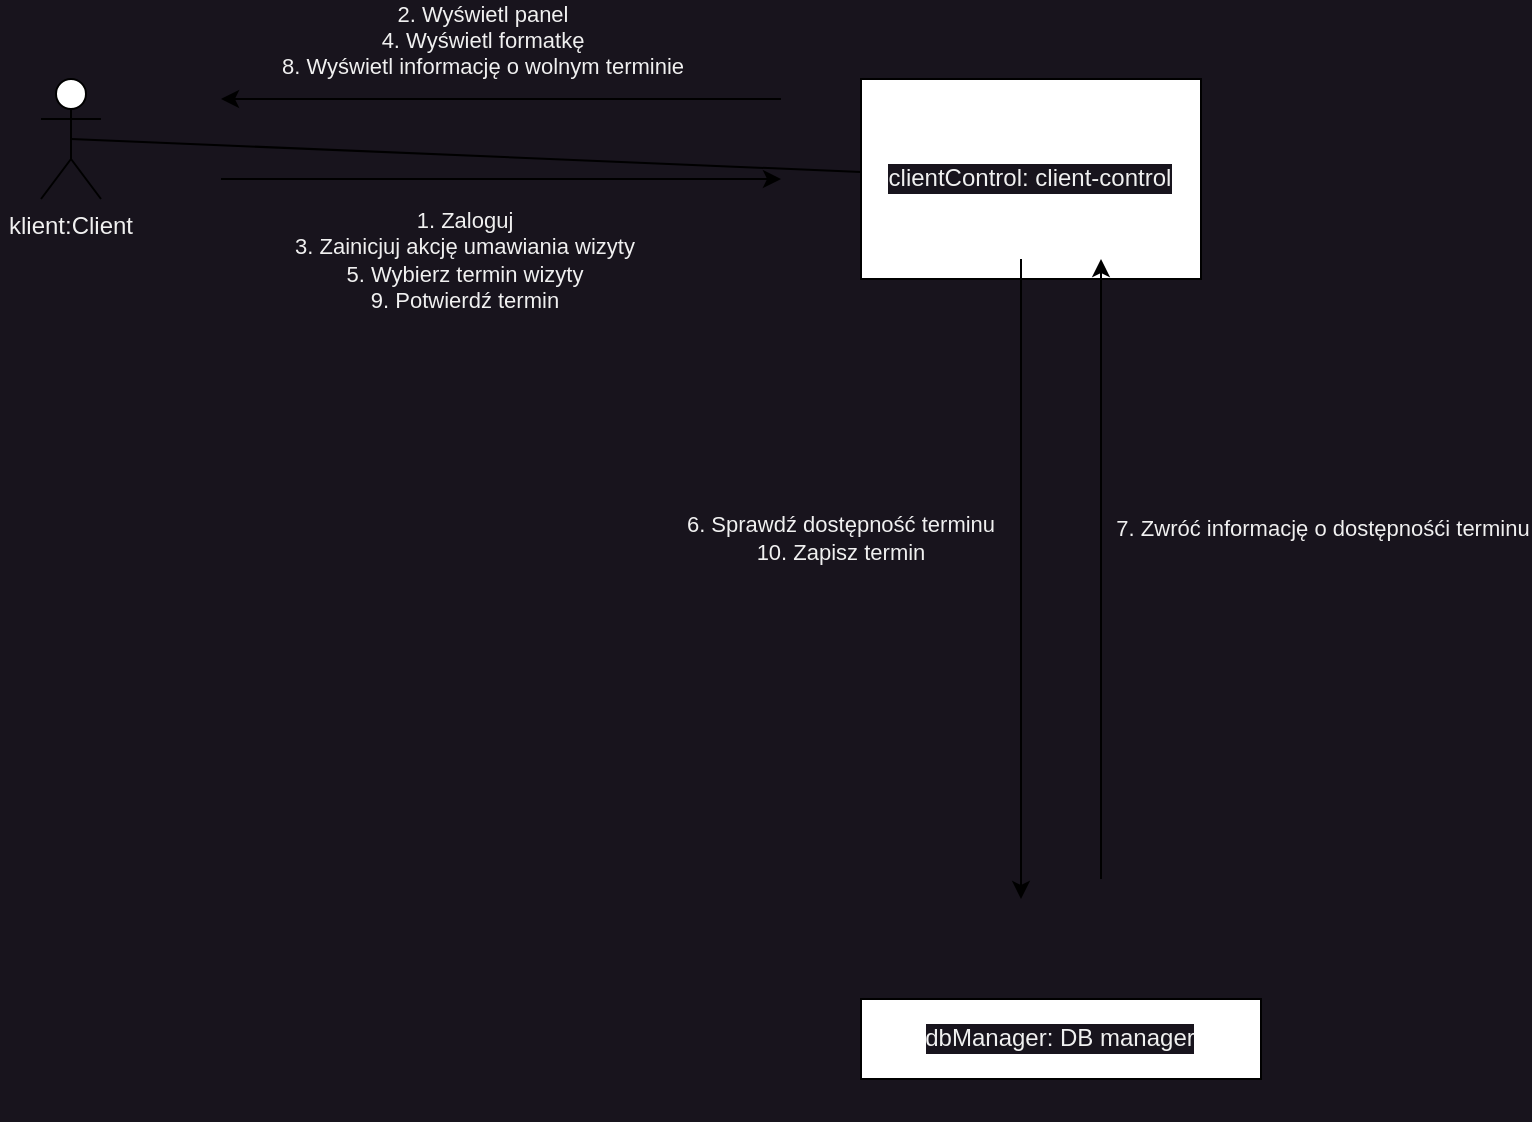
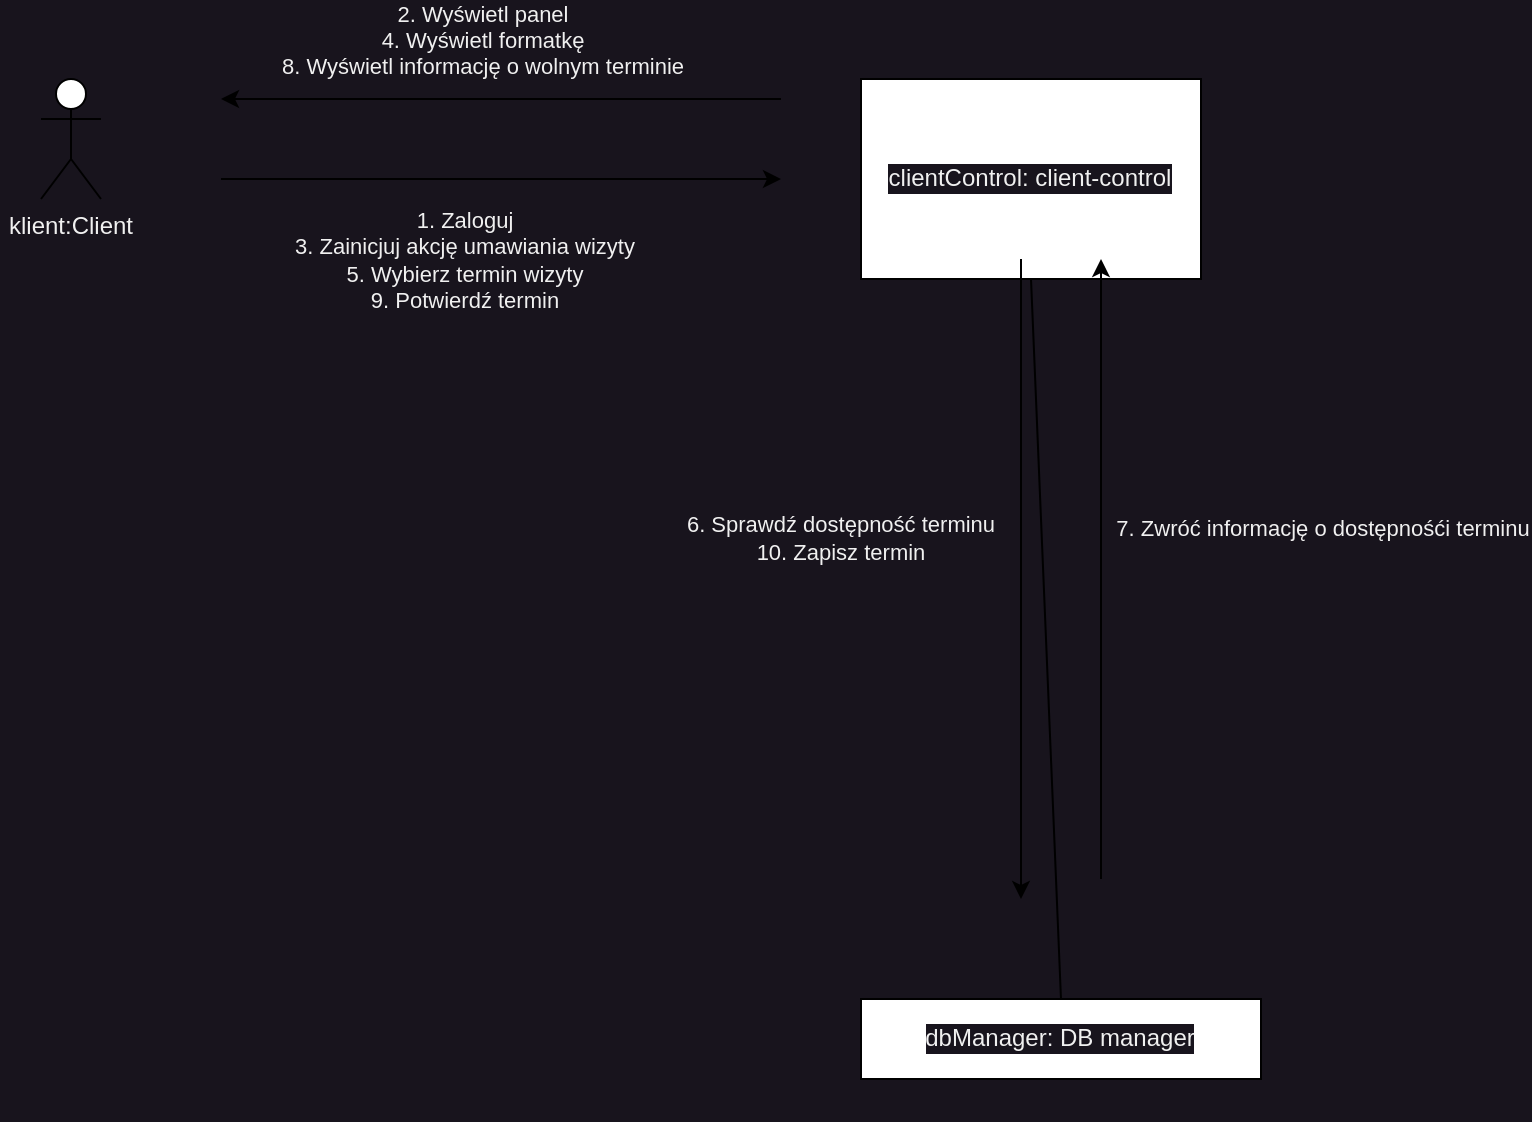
  <mxCell id="0" />
  <mxCell id="1" parent="0" />
  <mxCell id="2" value="klient:Client" style="shape=umlActor;verticalLabelPosition=bottom;verticalAlign=top;html=1;outlineConnect=0;labelBackgroundColor=#18141D;fontColor=#F0F0F0;" parent="1" vertex="1"><mxGeometry x="20" y="20" width="30" height="60" as="geometry" /></mxCell>
- <mxCell id="4" style="edgeStyle=none;html=1;entryX=0.5;entryY=0.5;entryDx=0;entryDy=0;entryPerimeter=0;endArrow=none;endFill=0;labelBackgroundColor=#18141D;fontColor=#F0F0F0;" parent="1" source="5" target="2" edge="1"><mxGeometry relative="1" as="geometry" /></mxCell>
+ <mxCell id="3" style="edgeStyle=none;html=1;exitX=0.5;exitY=1;exitDx=0;exitDy=0;entryX=0.5;entryY=0;entryDx=0;entryDy=0;endArrow=none;endFill=0;labelBackgroundColor=#18141D;fontColor=#F0F0F0;" parent="1" source="5" target="6" edge="1"><mxGeometry relative="1" as="geometry" /></mxCell>
  <mxCell id="5" value="clientControl: client-control" style="rounded=0;whiteSpace=wrap;html=1;labelBackgroundColor=#18141D;fontColor=#F0F0F0;" parent="1" vertex="1"><mxGeometry x="430" y="20" width="170" height="100" as="geometry" /></mxCell>
  <mxCell id="6" value="dbManager: DB manager" style="rounded=0;whiteSpace=wrap;html=1;labelBackgroundColor=#18141D;fontColor=#F0F0F0;" parent="1" vertex="1"><mxGeometry x="430" y="480" width="200" height="40" as="geometry" /></mxCell>
  <mxCell id="7" value="" style="endArrow=classic;html=1;labelBackgroundColor=#18141D;fontColor=#F0F0F0;" parent="1" edge="1"><mxGeometry width="50" height="50" relative="1" as="geometry"><mxPoint x="110" y="70" as="sourcePoint" /><mxPoint x="390" y="70" as="targetPoint" /></mxGeometry></mxCell>
  <mxCell id="8" value="1. Zaloguj&lt;br&gt;3. Zainicjuj akcję umawiania wizyty&lt;br&gt;5. Wybierz termin wizyty&lt;br&gt;9. Potwierdź termin" style="edgeLabel;html=1;align=center;verticalAlign=middle;resizable=0;points=[];labelBackgroundColor=#18141D;fontColor=#F0F0F0;" parent="7" vertex="1" connectable="0"><mxGeometry x="-0.275" y="-1" relative="1" as="geometry"><mxPoint x="19" y="39" as="offset" /></mxGeometry></mxCell>
  <mxCell id="9" value="" style="endArrow=classic;html=1;labelBackgroundColor=#18141D;fontColor=#F0F0F0;" parent="1" edge="1"><mxGeometry width="50" height="50" relative="1" as="geometry"><mxPoint x="390" y="30" as="sourcePoint" /><mxPoint x="110" y="30" as="targetPoint" /></mxGeometry></mxCell>
  <mxCell id="10" value="2. Wyświetl panel&lt;br&gt;4. Wyświetl formatkę&lt;br&gt;8. Wyświetl informację o wolnym terminie" style="edgeLabel;html=1;align=center;verticalAlign=middle;resizable=0;points=[];labelBackgroundColor=#18141D;fontColor=#F0F0F0;" parent="9" vertex="1" connectable="0"><mxGeometry x="0.193" y="-1" relative="1" as="geometry"><mxPoint x="17" y="-29" as="offset" /></mxGeometry></mxCell>
  <mxCell id="11" value="6. Sprawdź dostępność terminu&lt;br&gt;10. Zapisz termin" style="endArrow=classic;html=1;labelBackgroundColor=#18141D;fontColor=#F0F0F0;" parent="1" edge="1"><mxGeometry x="-0.125" y="-90" width="50" height="50" relative="1" as="geometry"><mxPoint x="510" y="110" as="sourcePoint" /><mxPoint x="510" y="430" as="targetPoint" /><mxPoint as="offset" /></mxGeometry></mxCell>
  <mxCell id="12" value="" style="endArrow=classic;html=1;labelBackgroundColor=#18141D;fontColor=#F0F0F0;" parent="1" edge="1"><mxGeometry width="50" height="50" relative="1" as="geometry"><mxPoint x="550" y="420" as="sourcePoint" /><mxPoint x="550" y="110" as="targetPoint" /></mxGeometry></mxCell>
  <mxCell id="13" value="7. Zwróć informację o dostępnośći terminu" style="edgeLabel;html=1;align=center;verticalAlign=middle;resizable=0;points=[];labelBackgroundColor=#18141D;fontColor=#F0F0F0;" parent="12" vertex="1" connectable="0"><mxGeometry x="0.129" y="-4" relative="1" as="geometry"><mxPoint x="106" y="-1" as="offset" /></mxGeometry></mxCell>
